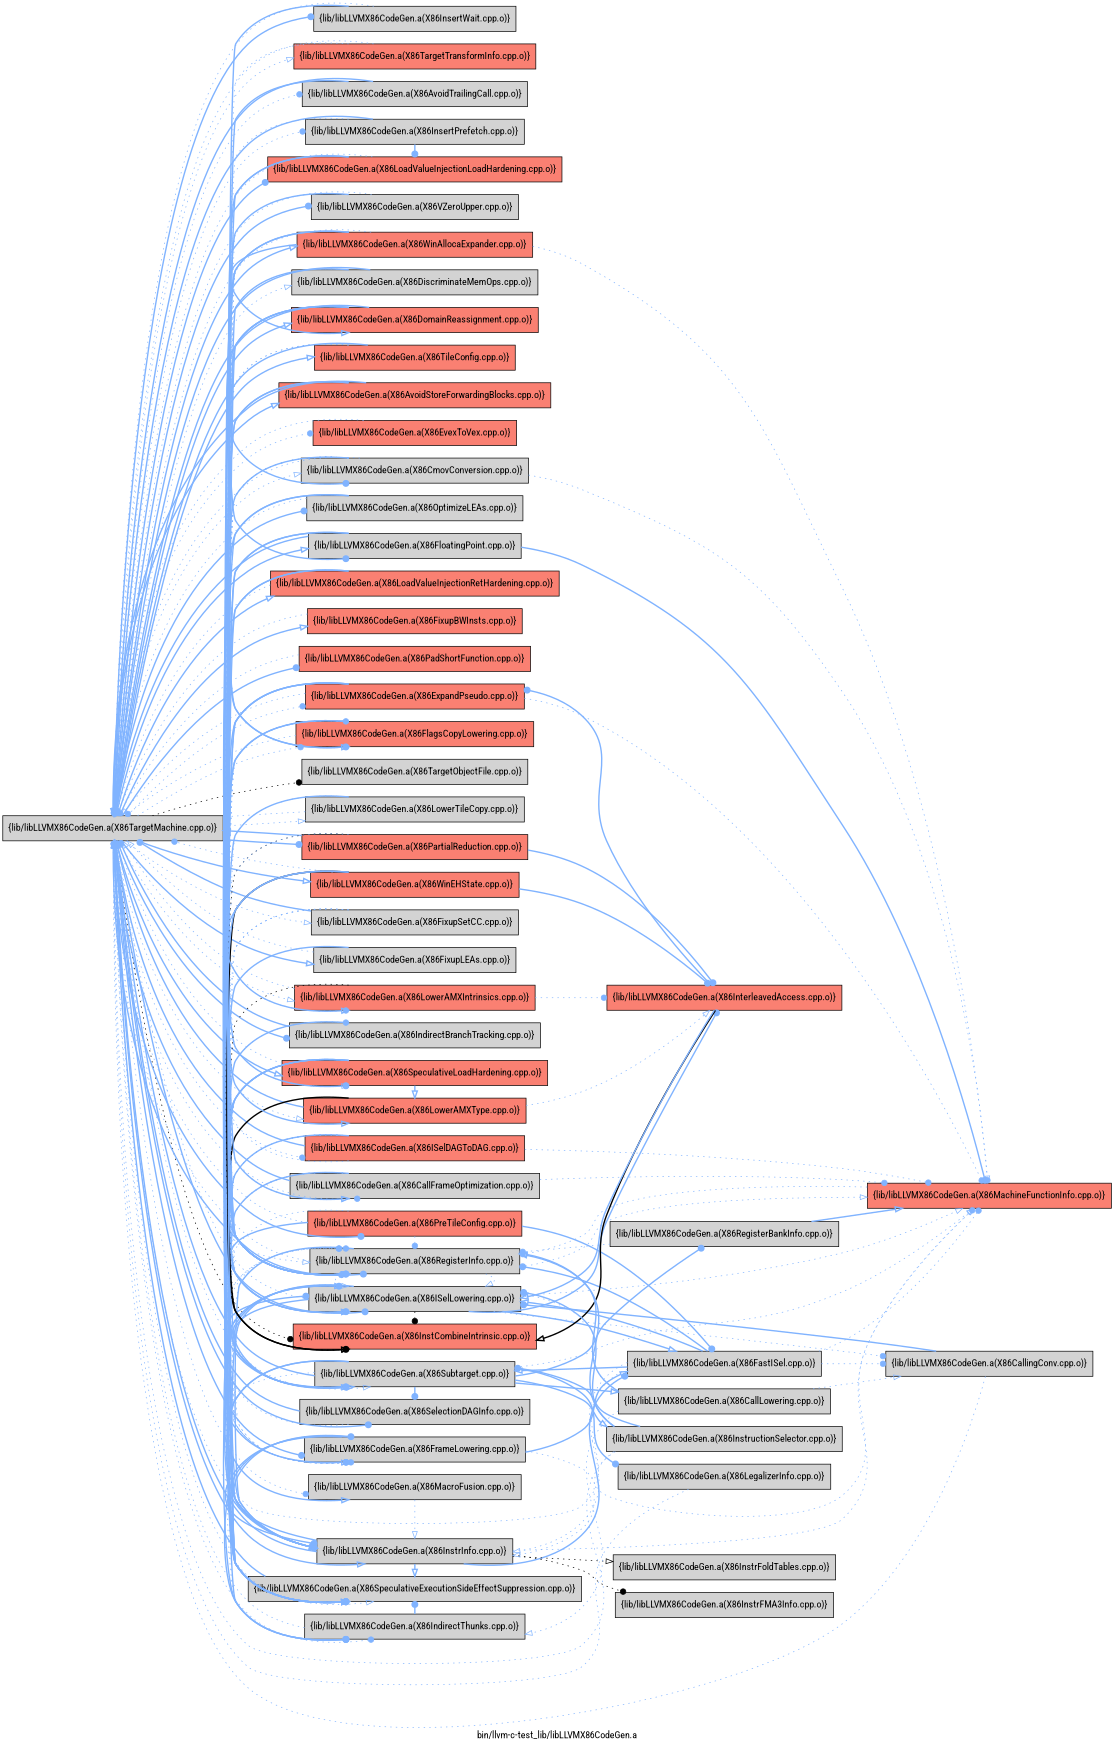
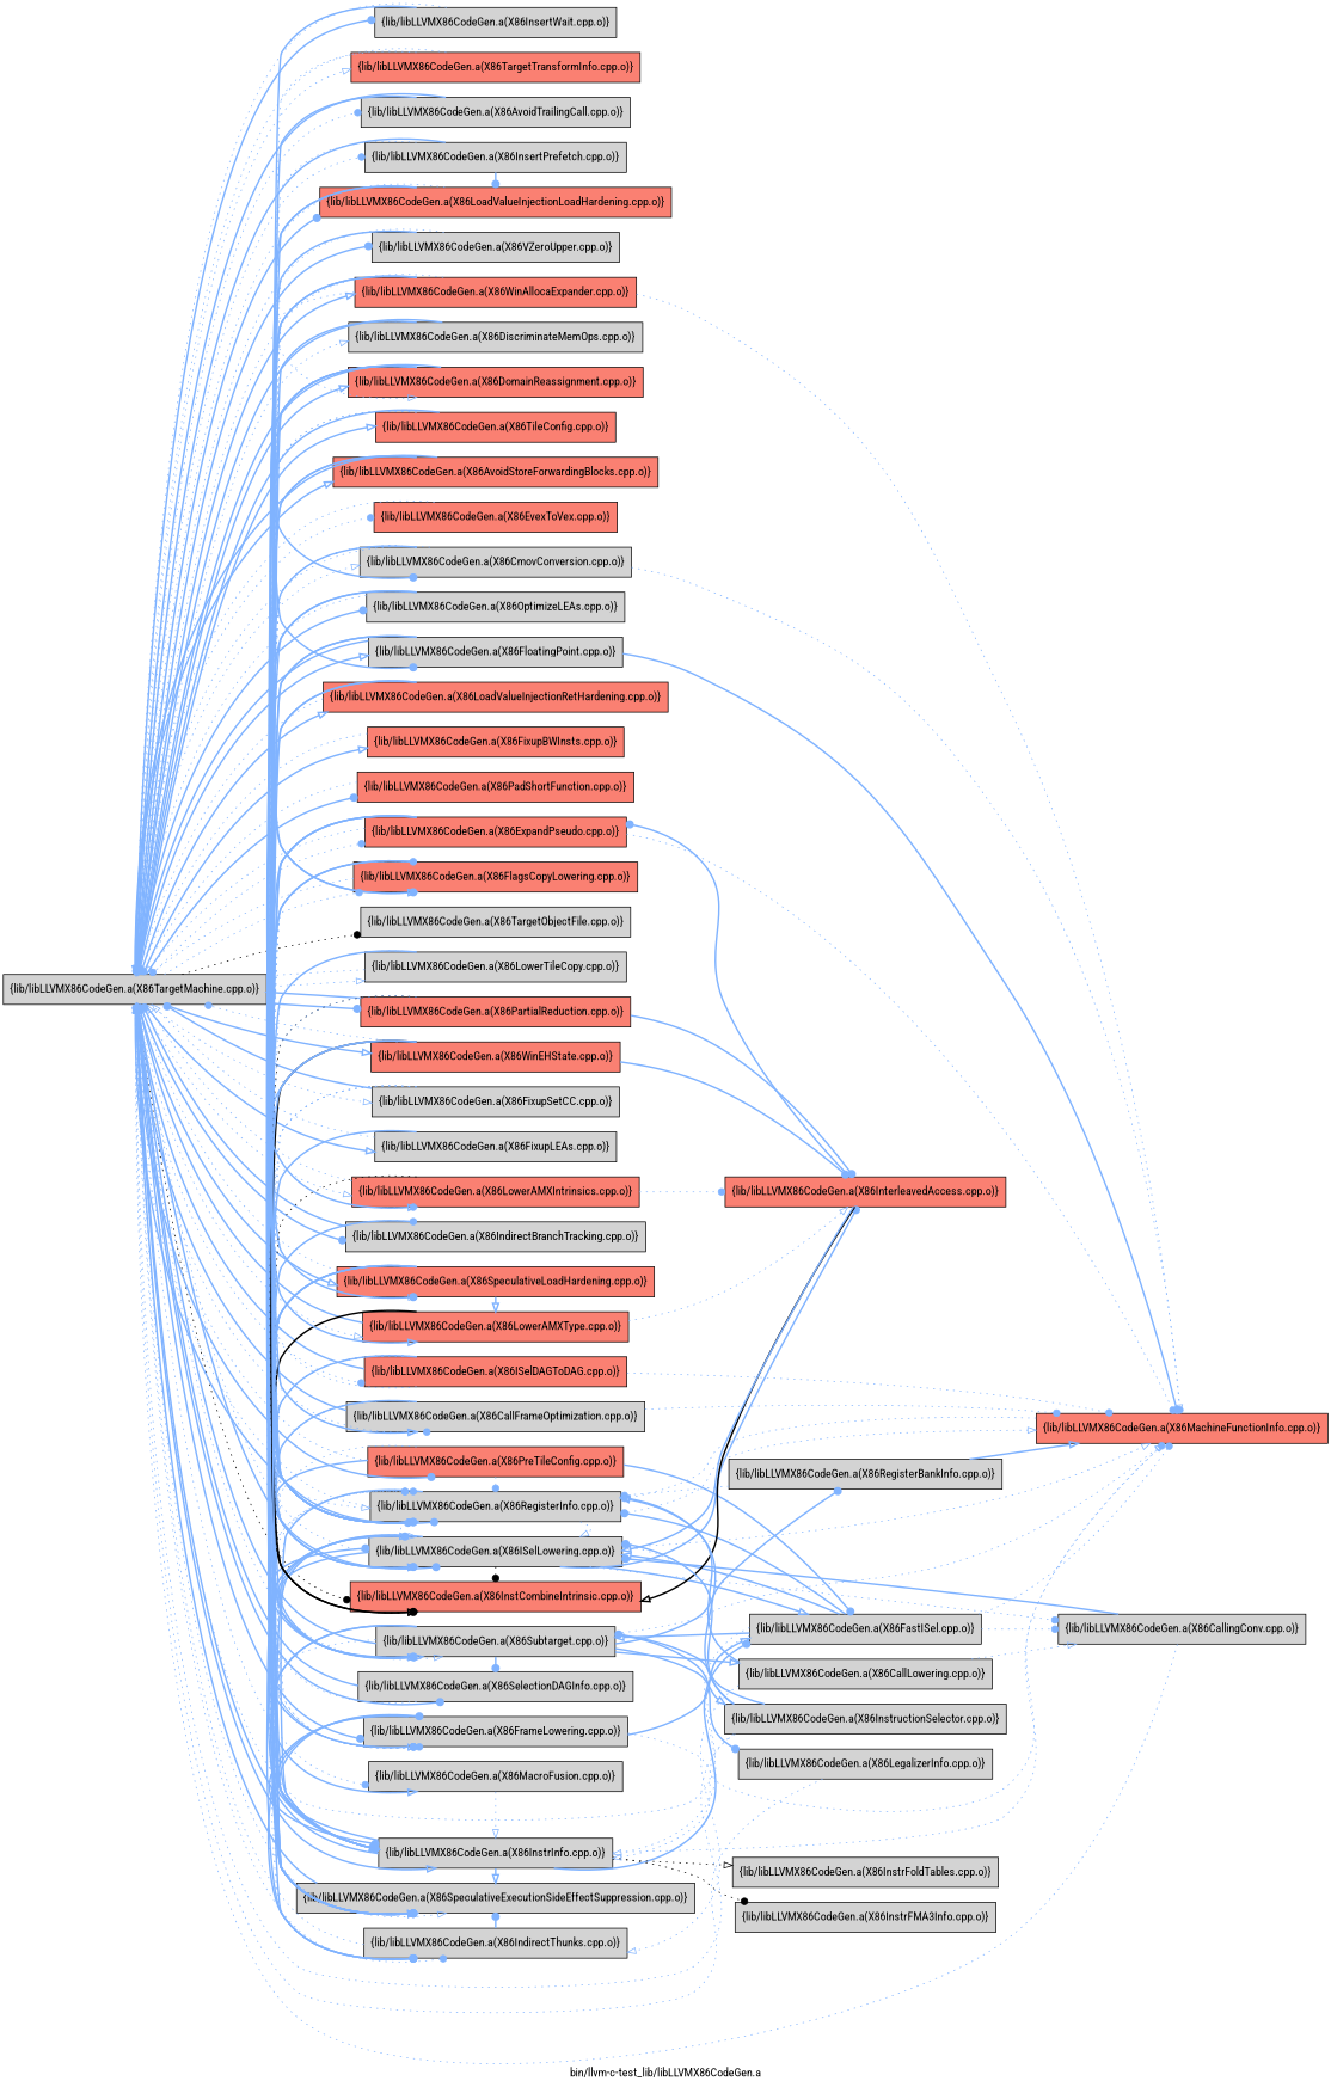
  digraph {
    fontname="Roboto Condensed"
    label="bin/llvm-c-test_lib/libLLVMX86CodeGen.a"
    rankdir=LR
    node [fillcolor=lightgrey fontname="Roboto Condensed" group=1 shape=box style=filled]
    edge [arrowhead=onormal fontname="Roboto Condensed" style=dotted color="0.600000 0.5 1"]
    n1 [label="{lib/libLLVMX86CodeGen.a(X86TargetMachine.cpp.o)}"]
    n2 [fillcolor=salmon group=0 label="{lib/libLLVMX86CodeGen.a(X86InstCombineIntrinsic.cpp.o)}"]
    n3 [label="{lib/libLLVMX86CodeGen.a(X86SpeculativeExecutionSideEffectSuppression.cpp.o)}"]
    n4 [label="{lib/libLLVMX86CodeGen.a(X86IndirectThunks.cpp.o)}"]
    n5 [fillcolor=salmon label="{lib/libLLVMX86CodeGen.a(X86LoadValueInjectionRetHardening.cpp.o)}"]
    n6 [label="{lib/libLLVMX86CodeGen.a(X86RegisterInfo.cpp.o)}"]
    n7 [label="{lib/libLLVMX86CodeGen.a(X86ISelLowering.cpp.o)}"]
    n8 [label="{lib/libLLVMX86CodeGen.a(X86Subtarget.cpp.o)}"]
    n9 [label="{lib/libLLVMX86CodeGen.a(X86InstrInfo.cpp.o)}"]
    n10 [label="{lib/libLLVMX86CodeGen.a(X86FrameLowering.cpp.o)}"]
    n11 [label="{lib/libLLVMX86CodeGen.a(X86SelectionDAGInfo.cpp.o)}"]
    n12 [label="{lib/libLLVMX86CodeGen.a(X86MacroFusion.cpp.o)}"]
    n13 [label="{lib/libLLVMX86CodeGen.a(X86AvoidTrailingCall.cpp.o)}"]
    n14 [fillcolor=salmon label="{lib/libLLVMX86CodeGen.a(X86ExpandPseudo.cpp.o)}"]
    n15 [label="{lib/libLLVMX86CodeGen.a(X86LowerTileCopy.cpp.o)}"]
    n16 [label="{lib/libLLVMX86CodeGen.a(X86FloatingPoint.cpp.o)}"]
    n17 [fillcolor=salmon label="{lib/libLLVMX86CodeGen.a(X86LoadValueInjectionLoadHardening.cpp.o)}"]
    n18 [fillcolor=salmon label="{lib/libLLVMX86CodeGen.a(X86TileConfig.cpp.o)}"]
    n19 [fillcolor=salmon label="{lib/libLLVMX86CodeGen.a(X86SpeculativeLoadHardening.cpp.o)}"]
    n20 [fillcolor=salmon label="{lib/libLLVMX86CodeGen.a(X86FlagsCopyLowering.cpp.o)}"]
    n21 [label="{lib/libLLVMX86CodeGen.a(X86FixupSetCC.cpp.o)}"]
    n22 [label="{lib/libLLVMX86CodeGen.a(X86OptimizeLEAs.cpp.o)}"]
    n23 [label="{lib/libLLVMX86CodeGen.a(X86CallFrameOptimization.cpp.o)}"]
    n24 [fillcolor=salmon label="{lib/libLLVMX86CodeGen.a(X86AvoidStoreForwardingBlocks.cpp.o)}"]
    n25 [fillcolor=salmon label="{lib/libLLVMX86CodeGen.a(X86PreTileConfig.cpp.o)}"]
    n26 [label="{lib/libLLVMX86CodeGen.a(X86CmovConversion.cpp.o)}"]
    n27 [fillcolor=salmon label="{lib/libLLVMX86CodeGen.a(X86ISelDAGToDAG.cpp.o)}"]
    n28 [label="{lib/libLLVMX86CodeGen.a(X86IndirectBranchTracking.cpp.o)}"]
    n29 [fillcolor=salmon label="{lib/libLLVMX86CodeGen.a(X86EvexToVex.cpp.o)}"]
    n30 [label="{lib/libLLVMX86CodeGen.a(X86DiscriminateMemOps.cpp.o)}"]
    n31 [label="{lib/libLLVMX86CodeGen.a(X86InsertPrefetch.cpp.o)}"]
    n32 [fillcolor=salmon label="{lib/libLLVMX86CodeGen.a(X86FixupBWInsts.cpp.o)}"]
    n33 [fillcolor=salmon label="{lib/libLLVMX86CodeGen.a(X86PadShortFunction.cpp.o)}"]
    n34 [label="{lib/libLLVMX86CodeGen.a(X86FixupLEAs.cpp.o)}"]
    n35 [fillcolor=salmon label="{lib/libLLVMX86CodeGen.a(X86LowerAMXIntrinsics.cpp.o)}"]
    n36 [fillcolor=salmon label="{lib/libLLVMX86CodeGen.a(X86LowerAMXType.cpp.o)}"]
    n37 [fillcolor=salmon label="{lib/libLLVMX86CodeGen.a(X86DomainReassignment.cpp.o)}"]
    n38 [fillcolor=salmon label="{lib/libLLVMX86CodeGen.a(X86PartialReduction.cpp.o)}"]
    n39 [group=0 label="{lib/libLLVMX86CodeGen.a(X86TargetObjectFile.cpp.o)}"]
    n40 [fillcolor=salmon label="{lib/libLLVMX86CodeGen.a(X86TargetTransformInfo.cpp.o)}"]
    n41 [label="{lib/libLLVMX86CodeGen.a(X86VZeroUpper.cpp.o)}"]
    n42 [fillcolor=salmon label="{lib/libLLVMX86CodeGen.a(X86WinAllocaExpander.cpp.o)}"]
    n43 [fillcolor=salmon label="{lib/libLLVMX86CodeGen.a(X86WinEHState.cpp.o)}"]
    n44 [label="{lib/libLLVMX86CodeGen.a(X86InsertWait.cpp.o)}"]
    n45 [fillcolor=salmon label="{lib/libLLVMX86CodeGen.a(X86MachineFunctionInfo.cpp.o)}"]
    n46 [label="{lib/libLLVMX86CodeGen.a(X86FastISel.cpp.o)}"]
    n47 [label="{lib/libLLVMX86CodeGen.a(X86CallingConv.cpp.o)}"]
    n48 [fillcolor=salmon label="{lib/libLLVMX86CodeGen.a(X86InterleavedAccess.cpp.o)}"]
    n49 [label="{lib/libLLVMX86CodeGen.a(X86CallLowering.cpp.o)}"]
    n50 [label="{lib/libLLVMX86CodeGen.a(X86LegalizerInfo.cpp.o)}"]
    n51 [label="{lib/libLLVMX86CodeGen.a(X86RegisterBankInfo.cpp.o)}"]
    n52 [label="{lib/libLLVMX86CodeGen.a(X86InstructionSelector.cpp.o)}"]
    n53 [group=0 label="{lib/libLLVMX86CodeGen.a(X86InstrFoldTables.cpp.o)}"]
    n54 [group=0 label="{lib/libLLVMX86CodeGen.a(X86InstrFMA3Info.cpp.o)}"]
    subgraph sub_1 {
      rank=same
      n1
    }
    subgraph sub_2 {
      rank=same
      n2
      n3
      n4
      n5
      n6
      n7
      n8
      n9
      n10
      n11
      n12
      n13
      n14
      n15
      n16
      n17
      n18
      n19
      n20
      n21
      n22
      n23
      n24
      n25
      n26
      n27
      n28
      n29
      n30
      n31
      n32
      n33
      n34
      n35
      n36
      n37
      n38
      n39
      n40
      n41
      n42
      n43
      n44
    }
    n1 -> n2 [arrowhead=dot color=""]
    n1 -> n3
    n1 -> n4 [arrowhead=dot]
    n1 -> n5 [style=bold]
    n1 -> n6 [arrowhead=dot style=bold]
    n1 -> n7 [arrowhead=dot style=bold]
    n1 -> n8
    n1 -> n9 [style=bold]
    n1 -> n10 [arrowhead=dot style=bold]
    n1 -> n11 [arrowhead=dot style=bold]
    n1 -> n12 [arrowhead=dot]
    n1 -> n13 [arrowhead=dot]
    n1 -> n14 [arrowhead=dot]
    n1 -> n15
    n1 -> n16 [style=bold]
    n1 -> n17 [arrowhead=dot style=bold]
    n1 -> n18 [style=bold]
    n1 -> n19 [style=bold]
    n1 -> n20 [arrowhead=dot]
    n1 -> n21
    n1 -> n22 [arrowhead=dot style=bold]
    n1 -> n23 [arrowhead=dot]
    n1 -> n24 [style=bold]
    n1 -> n25 [arrowhead=dot style=bold]
    n1 -> n26
    n1 -> n27 [arrowhead=dot]
    n1 -> n28 [arrowhead=dot style=bold]
    n1 -> n29 [arrowhead=dot]
    n1 -> n30
    n1 -> n31 [arrowhead=dot]
    n1 -> n32 [style=bold]
    n1 -> n33 [arrowhead=dot style=bold]
    n1 -> n34 [style=bold]
    n1 -> n35
    n1 -> n36
    n1 -> n37 [style=bold]
    n1 -> n38 [arrowhead=dot style=bold]
    n1 -> n39 [arrowhead=dot color=""]
    n1 -> n40
    n1 -> n41 [arrowhead=dot style=bold]
    n1 -> n42 [style=bold]
    n1 -> n43 [style=bold]
    n1 -> n44 [arrowhead=dot style=bold]
    n3 -> n1 [style=bold]
    n4 -> n1 [arrowhead=dot]
    n4 -> n3 [arrowhead=dot style=bold]
    n5 -> n1
    n5 -> n3 [arrowhead=dot style=bold]
    n5 -> n6 [style=bold]
    n6 -> n1
    n6 -> n7
    n6 -> n9 [arrowhead=dot style=bold]
    n6 -> n10 [arrowhead=dot]
    n6 -> n45
    n7 -> n1
    n7 -> n2 [arrowhead=dot color=""]
    n7 -> n4 [arrowhead=dot style=bold]
    n7 -> n6 [arrowhead=dot]
    n7 -> n8 [style=bold]
    n7 -> n9 [style=bold]
    n7 -> n10
    n7 -> n45
    n7 -> n46 [style=bold]
    n7 -> n47 [arrowhead=dot]
    n7 -> n48 [arrowhead=dot style=bold]
    n8 -> n1 [style=bold]
    n8 -> n6 [arrowhead=dot]
    n8 -> n7 [arrowhead=dot style=bold]
    n8 -> n9 [style=bold]
    n8 -> n10 [arrowhead=dot]
    n8 -> n11 [arrowhead=dot style=bold]
    n8 -> n12 [style=bold]
    n8 -> n45
    n8 -> n49 [style=bold]
    n8 -> n50 [arrowhead=dot style=bold]
    n8 -> n51 [arrowhead=dot style=bold]
    n8 -> n52 [style=bold]
    n9 -> n1 [style=bold]
    n9 -> n3 [style=bold]
    n9 -> n6 [arrowhead=dot]
    n9 -> n7 [style=bold]
    n9 -> n10 [arrowhead=dot style=bold]
    n9 -> n45
    n9 -> n46 [arrowhead=dot style=bold]
    n9 -> n53 [color=""]
    n9 -> n54 [arrowhead=dot color=""]
    n10 -> n4 [arrowhead=dot style=bold]
    n10 -> n6 [arrowhead=dot]
    n10 -> n7 [arrowhead=dot style=bold]
    n10 -> n9 [arrowhead=dot style=bold]
    n10 -> n45 [arrowhead=dot]
    n10 -> n46 [style=bold]
    n11 -> n1 [style=bold]
    n11 -> n7
    n12 -> n9
    n13 -> n1 [style=bold]
    n13 -> n3 [arrowhead=dot style=bold]
    n14 -> n1
    n14 -> n4 [arrowhead=dot style=bold]
    n14 -> n6 [style=bold]
    n14 -> n9 [style=bold]
    n14 -> n10
    n14 -> n45 [arrowhead=dot]
    n15 -> n1 [arrowhead=dot]
    n15 -> n3 [arrowhead=dot]
    n15 -> n6 [style=bold]
    n16 -> n1 [style=bold]
    n16 -> n6 [arrowhead=dot style=bold]
    n16 -> n8 [style=bold]
    n16 -> n10
    n16 -> n45 [arrowhead=dot style=bold]
    n17 -> n1 [arrowhead=dot]
    n17 -> n3 [style=bold]
    n17 -> n16 [arrowhead=dot style=bold]
    n18 -> n1 [arrowhead=dot style=bold]
    n18 -> n9
    n18 -> n10 [arrowhead=dot]
    n19 -> n1
    n19 -> n3
    n19 -> n4 [arrowhead=dot]
    n19 -> n6 [style=bold]
    n19 -> n7 [style=bold]
    n19 -> n8 [arrowhead=dot style=bold]
    n19 -> n9
    n19 -> n10
    n19 -> n36 [style=bold]
    n20 -> n1 [arrowhead=dot]
    n20 -> n3
    n20 -> n6 [style=bold]
    n20 -> n7 [style=bold]
    n20 -> n9 [arrowhead=dot]
    n20 -> n19
    n21 -> n1 [arrowhead=dot style=bold]
    n21 -> n3 [arrowhead=dot]
    n21 -> n6
    n21 -> n19 [arrowhead=dot]
    n22 -> n1
    n22 -> n3 [style=bold]
    n22 -> n9
    n22 -> n20 [style=bold]
    n23 -> n1 [style=bold]
    n23 -> n3 [style=bold]
    n23 -> n6
    n23 -> n7 [arrowhead=dot]
    n23 -> n10
    n23 -> n20 [arrowhead=dot]
    n23 -> n45 [arrowhead=dot]
    n24 -> n1 [style=bold]
    n24 -> n3 [style=bold]
    n24 -> n9 [style=bold]
    n25 -> n1 [arrowhead=dot]
    n25 -> n3 [arrowhead=dot]
    n25 -> n6 [arrowhead=dot]
    n25 -> n7 [arrowhead=dot style=bold]
    n25 -> n46 [arrowhead=dot style=bold]
    n26 -> n1 [arrowhead=dot]
    n26 -> n3 [arrowhead=dot]
    n26 -> n4 [arrowhead=dot]
    n26 -> n7
    n26 -> n8
    n26 -> n9 [arrowhead=dot]
    n26 -> n19 [arrowhead=dot style=bold]
    n26 -> n45
    n27 -> n1 [style=bold]
    n27 -> n3 [arrowhead=dot]
    n27 -> n6
    n27 -> n7
    n27 -> n8 [arrowhead=dot style=bold]
    n27 -> n9
    n27 -> n28 [arrowhead=dot]
    n27 -> n45 [arrowhead=dot]
    n28 -> n1 [arrowhead=dot style=bold]
    n28 -> n3 [arrowhead=dot style=bold]
    n29 -> n1 [arrowhead=dot]
    n30 -> n1 [style=bold]
    n30 -> n3 [arrowhead=dot style=bold]
    n30 -> n23
    n31 -> n1 [style=bold]
    n31 -> n3 [arrowhead=dot]
    n31 -> n17 [arrowhead=dot style=bold]
    n32 -> n1 [arrowhead=dot]
    n33 -> n1 [arrowhead=dot]
    n34 -> n1
    n34 -> n9 [arrowhead=dot style=bold]
    n35 -> n1
    n35 -> n2 [color=""]
    n35 -> n48 [arrowhead=dot]
    n36 -> n1 [arrowhead=dot style=bold]
    n36 -> n2 [style=bold color=""]
    n36 -> n48
    n37 -> n1 [arrowhead=dot style=bold]
    n37 -> n3 [arrowhead=dot style=bold]
    n37 -> n6
    n37 -> n20
    n37 -> n23 [style=bold]
    n37 -> n26 [arrowhead=dot style=bold]
    n38 -> n1 [style=bold]
    n38 -> n2 [color=""]
    n38 -> n35 [arrowhead=dot]
    n38 -> n48 [arrowhead=dot style=bold]
    n40 -> n1 [arrowhead=dot]
    n40 -> n7
    n41 -> n1 [arrowhead=dot]
    n41 -> n6 [style=bold]
    n41 -> n10 [arrowhead=dot]
    n42 -> n1 [arrowhead=dot]
    n42 -> n3
    n42 -> n6 [arrowhead=dot style=bold]
    n42 -> n7
    n42 -> n10 [arrowhead=dot]
    n42 -> n20 [arrowhead=dot style=bold]
-   n42 -> n37 [style=bold]
+   n42 -> n37
    n42 -> n45 [arrowhead=dot]
    n43 -> n1 [arrowhead=dot]
    n43 -> n2 [arrowhead=dot style=bold color=""]
    n43 -> n35 [style=bold]
    n43 -> n36 [style=bold]
    n43 -> n48 [arrowhead=dot style=bold]
    n44 -> n1
    n44 -> n3 [style=bold]
    n45 -> n6 [arrowhead=dot]
    n46 -> n1 [arrowhead=dot]
    n46 -> n6 [arrowhead=dot style=bold]
    n46 -> n7 [style=bold]
    n46 -> n8 [style=bold]
    n46 -> n9
    n46 -> n45 [arrowhead=dot]
    n46 -> n47 [arrowhead=dot]
    n47 -> n1
    n47 -> n7 [arrowhead=dot style=bold]
    n48 -> n2 [style=bold color=""]
    n48 -> n7 [style=bold]
    n48 -> n14 [arrowhead=dot style=bold]
    n49 -> n4
    n49 -> n6 [style=bold]
    n49 -> n7
    n49 -> n47
    n50 -> n1 [arrowhead=dot]
    n51 -> n6 [arrowhead=dot]
    n51 -> n45 [style=bold]
    n52 -> n1
    n52 -> n6 [style=bold]
    n52 -> n7 [arrowhead=dot style=bold]
    n52 -> n8 [arrowhead=dot style=bold]
    n52 -> n9
  }
